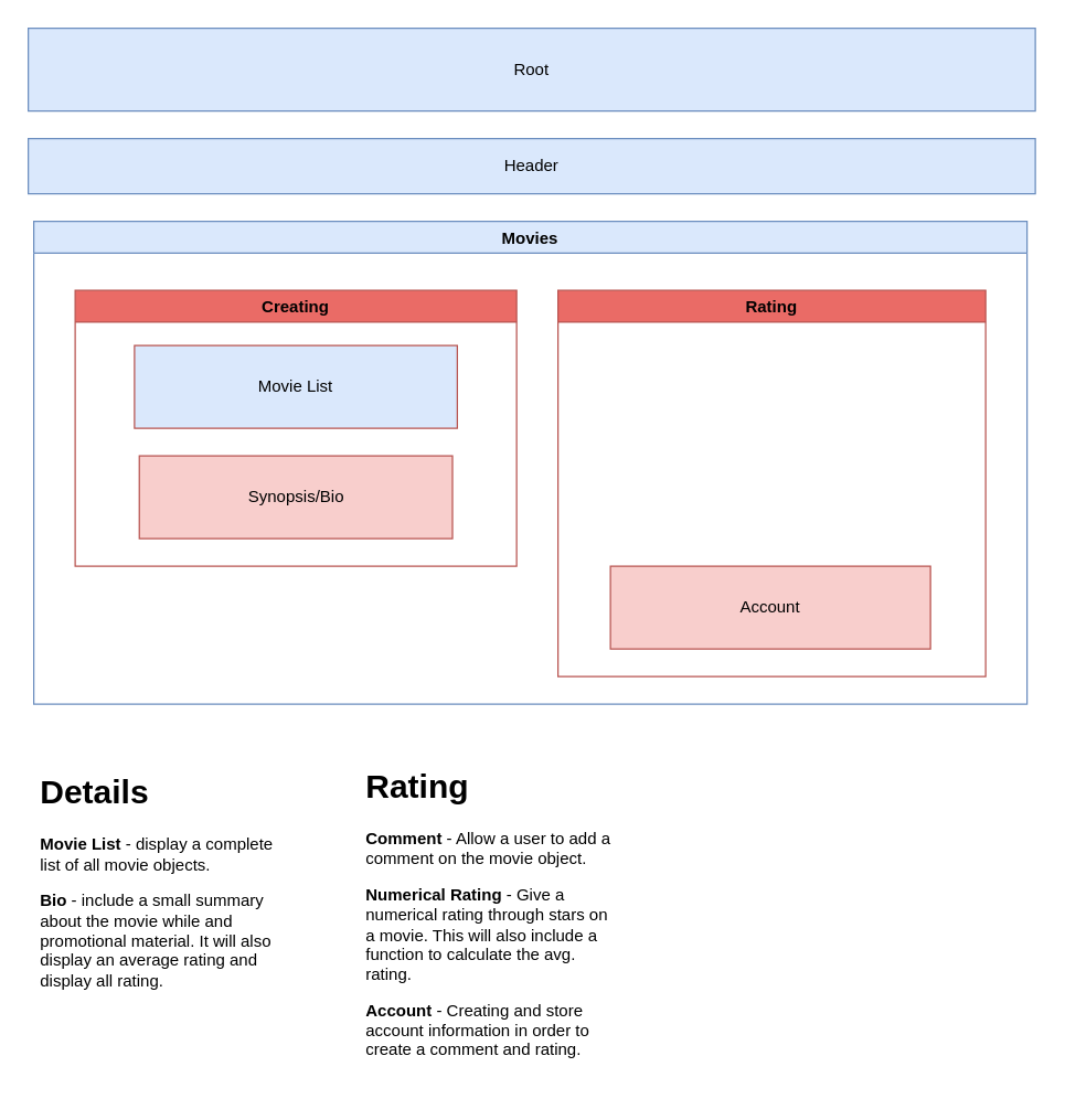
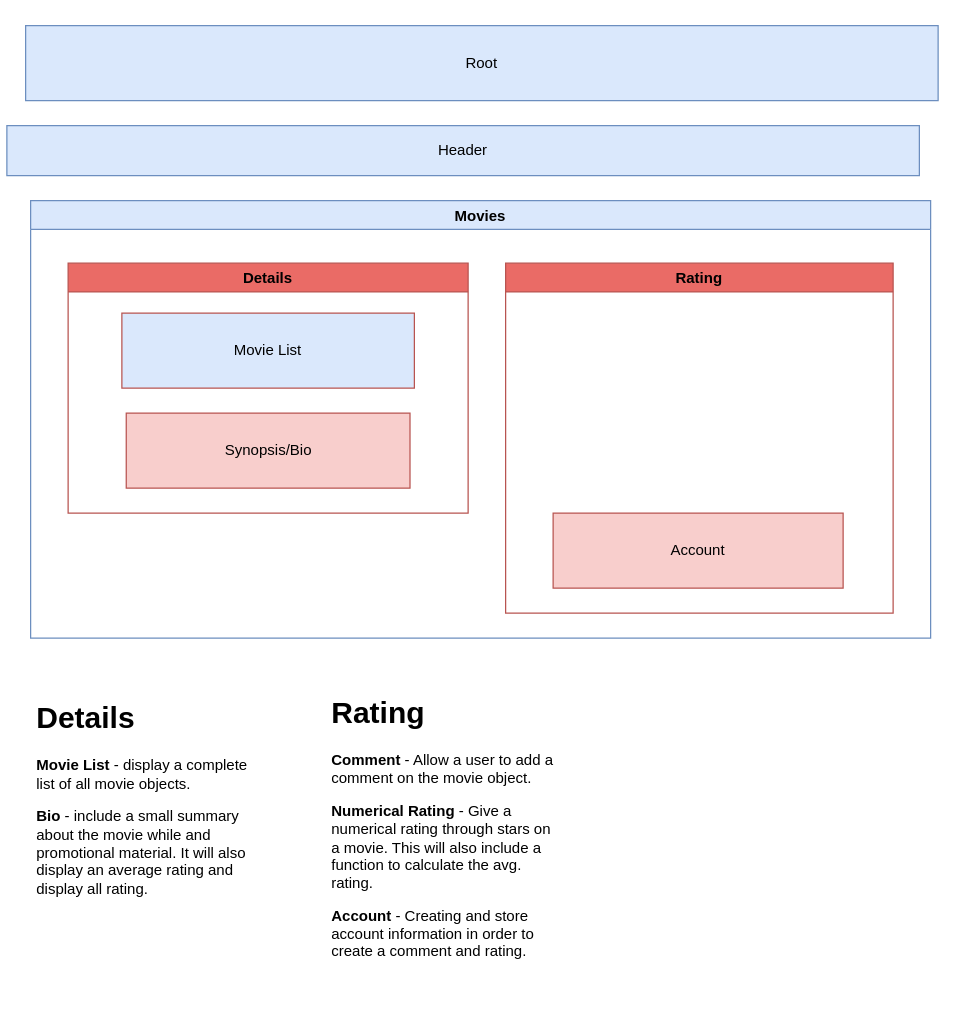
  <mxCell id="0" />
  <mxCell id="1" parent="0" />
- <mxCell id="2" value="Header" style="rounded=0;whiteSpace=wrap;html=1;fillColor=#dae8fc;strokeColor=#6c8ebf;" vertex="1" parent="1"><mxGeometry x="20" y="100" width="730" height="40" as="geometry" /></mxCell>
+ <mxCell id="2" value="Header" style="rounded=0;whiteSpace=wrap;html=1;fillColor=#dae8fc;strokeColor=#6c8ebf;" vertex="1" parent="1"><mxGeometry x="5" y="100" width="730" height="40" as="geometry" /></mxCell>
  <mxCell id="3" value="Movies" style="swimlane;strokeColor=#6c8ebf;fillColor=#dae8fc;gradientDirection=north;" vertex="1" parent="1"><mxGeometry x="24" y="160" width="720" height="350" as="geometry" /></mxCell>
- <mxCell id="4" value="Creating" style="swimlane;strokeColor=#b85450;fillColor=#EA6B66;" vertex="1" parent="3"><mxGeometry x="30" y="50" width="320" height="200" as="geometry" /></mxCell>
+ <mxCell id="4" value="Details" style="swimlane;strokeColor=#b85450;fillColor=#EA6B66;" vertex="1" parent="3"><mxGeometry x="30" y="50" width="320" height="200" as="geometry" /></mxCell>
  <mxCell id="5" value="Movie List" style="rounded=0;whiteSpace=wrap;html=1;fillColor=#dae8fc;strokeColor=#b85450;" vertex="1" parent="4"><mxGeometry x="43" y="40" width="234" height="60" as="geometry" /></mxCell>
  <mxCell id="6" value="Synopsis/Bio" style="rounded=0;whiteSpace=wrap;html=1;fillColor=#f8cecc;strokeColor=#b85450;" vertex="1" parent="4"><mxGeometry x="46.5" y="120" width="227" height="60" as="geometry" /></mxCell>
  <mxCell id="7" value="Rating" style="swimlane;strokeColor=#b85450;fillColor=#EA6B66;" vertex="1" parent="3"><mxGeometry x="380" y="50" width="310" height="280" as="geometry" /></mxCell>
  <mxCell id="8" value="Account" style="rounded=0;whiteSpace=wrap;html=1;fillColor=#f8cecc;strokeColor=#b85450;" vertex="1" parent="7"><mxGeometry x="38" y="200" width="232" height="60" as="geometry" /></mxCell>
  <mxCell id="9" value="Root" style="rounded=0;whiteSpace=wrap;html=1;fillColor=#dae8fc;strokeColor=#6c8ebf;" vertex="1" parent="1"><mxGeometry x="20" y="20" width="730" height="60" as="geometry" /></mxCell>
  <mxCell id="10" value="&lt;span style=&quot;color: rgba(0 , 0 , 0 , 0) ; font-family: monospace ; font-size: 0px&quot;&gt;%3CmxGraphModel%3E%3Croot%3E%3CmxCell%20id%3D%220%22%2F%3E%3CmxCell%20id%3D%221%22%20parent%3D%220%22%2F%3E%3CmxCell%20id%3D%222%22%20value%3D%22Vertical%20Container%22%20style%3D%22swimlane%3B%22%20vertex%3D%221%22%20parent%3D%221%22%3E%3CmxGeometry%20x%3D%22100%22%20y%3D%22220%22%20width%3D%22200%22%20height%3D%22200%22%20as%3D%22geometry%22%2F%3E%3C%2FmxCell%3E%3C%2Froot%3E%3C%2FmxGraphModel%3E&lt;/span&gt;&lt;h1&gt;Details&lt;/h1&gt;&lt;p&gt;&lt;b&gt;Movie List&lt;/b&gt; - display a complete list of all movie objects.&lt;/p&gt;&lt;p&gt;&lt;b&gt;Bio&lt;/b&gt; - include a small summary about the movie while and promotional material. It will also display an average rating and display all rating.&lt;/p&gt;&lt;span style=&quot;color: rgba(0 , 0 , 0 , 0) ; font-family: monospace ; font-size: 0px&quot;&gt;%3CmxGraphModel%3E%3Croot%3E%3CmxCell%20id%3D%220%22%2F%3E%3CmxCell%20id%3D%221%22%20parent%3D%220%22%2F%3E%3CmxCell%20id%3D%222%22%20value%3D%22Vertical%20Container%22%20style%3D%22swimlane%3B%22%20vertex%3D%221%22%20parent%3D%221%22%3E%3CmxGeometry%20x%3D%22100%22%20y%3D%22220%22%20width%3D%22200%22%20height%3D%22200%22%20as%3D%22geometry%22%2F%3E%3C%2FmxCell%3E%3C%2Froot%3E%3C%2FmxGraphModel%3E&lt;/span&gt;" style="text;html=1;strokeColor=none;fillColor=none;spacing=5;spacingTop=-20;whiteSpace=wrap;overflow=hidden;rounded=0;" vertex="1" parent="1"><mxGeometry x="24" y="540" width="190" height="230" as="geometry" /></mxCell>
  <mxCell id="11" value="&lt;h1&gt;Rating&lt;/h1&gt;&lt;p&gt;&lt;b&gt;Comment &lt;/b&gt;- Allow a user to add a comment on the movie object.&lt;/p&gt;&lt;p&gt;&lt;b&gt;Numerical Rating &lt;/b&gt;- Give a numerical rating through stars on a movie. This will also include a function to calculate the avg. rating.&lt;/p&gt;&lt;p&gt;&lt;b&gt;Account &lt;/b&gt;- Creating and store account information in order to create a comment and rating.&lt;/p&gt;" style="text;html=1;strokeColor=none;fillColor=none;spacing=5;spacingTop=-20;whiteSpace=wrap;overflow=hidden;rounded=0;" vertex="1" parent="1"><mxGeometry x="260" y="550" width="190" height="240" as="geometry" /></mxCell>
